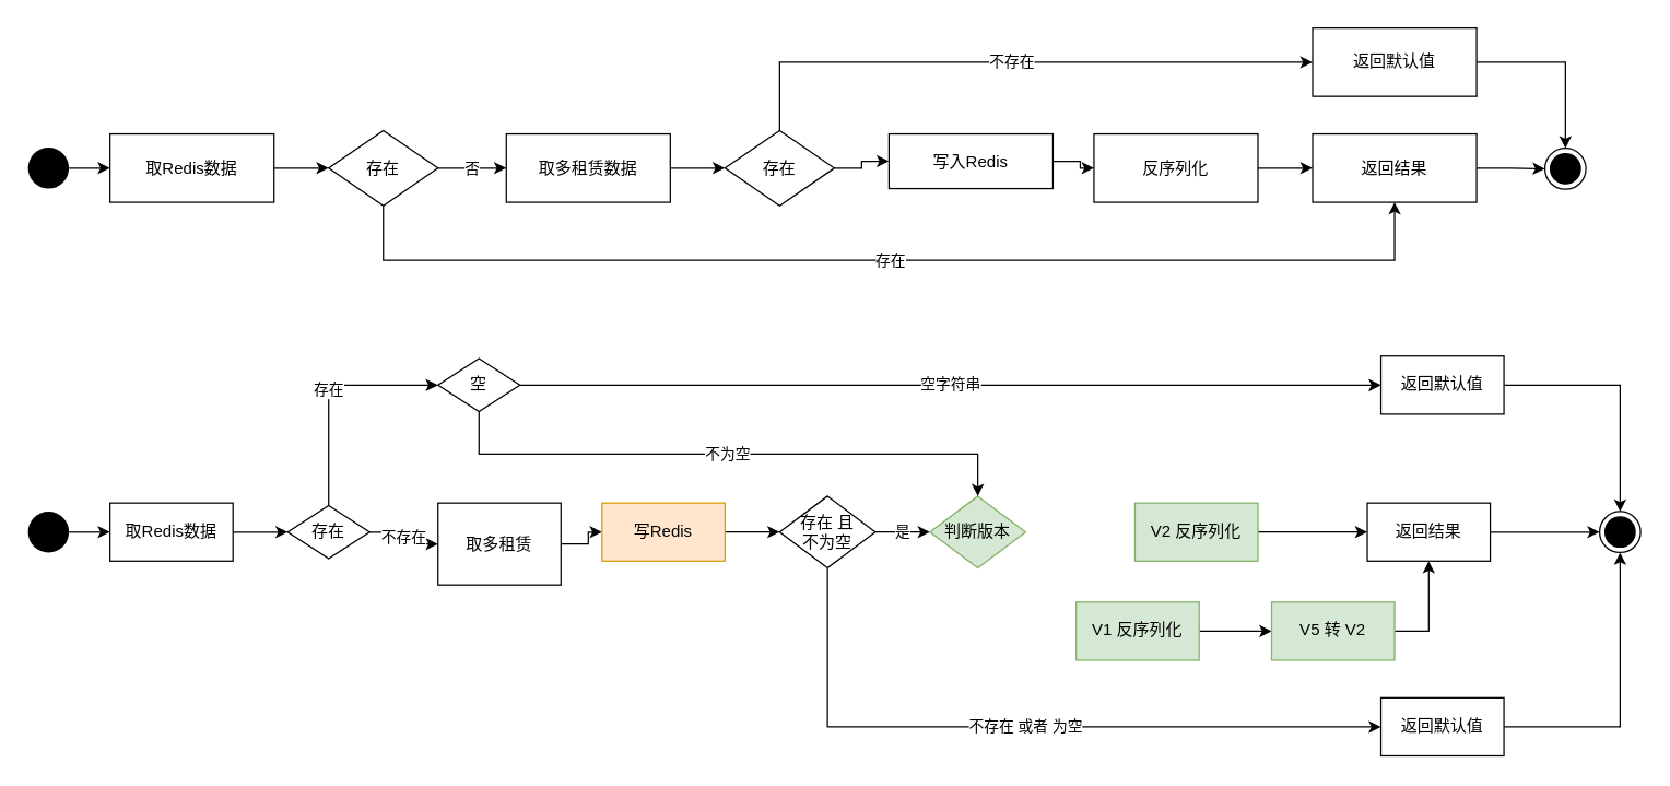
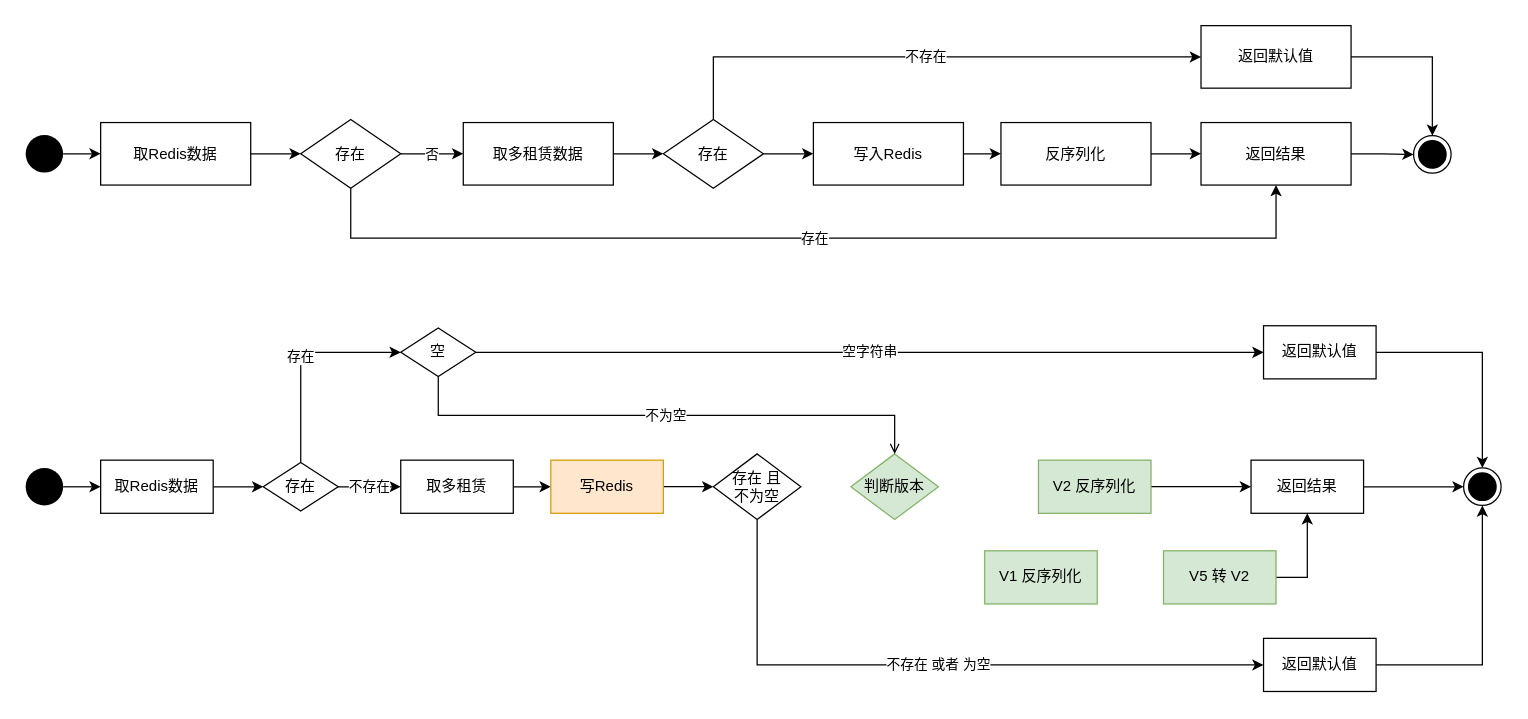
  <mxCell id="0" />
  <mxCell id="1" parent="0" />
  <mxCell id="2" value="" style="edgeStyle=orthogonalEdgeStyle;rounded=0;orthogonalLoop=1;jettySize=auto;html=1;" edge="1" parent="1" source="3" target="8"><mxGeometry relative="1" as="geometry" /></mxCell>
  <mxCell id="3" value="取Redis数据" style="rounded=0;whiteSpace=wrap;html=1;" vertex="1" parent="1"><mxGeometry x="80" y="97.5" width="120" height="50" as="geometry" /></mxCell>
  <mxCell id="4" value="" style="edgeStyle=orthogonalEdgeStyle;rounded=0;orthogonalLoop=1;jettySize=auto;html=1;" edge="1" parent="1" source="5" target="11"><mxGeometry relative="1" as="geometry" /></mxCell>
  <mxCell id="5" value="取多租赁数据" style="rounded=0;whiteSpace=wrap;html=1;" vertex="1" parent="1"><mxGeometry x="370" y="97.5" width="120" height="50" as="geometry" /></mxCell>
  <mxCell id="6" value="否" style="edgeStyle=orthogonalEdgeStyle;rounded=0;orthogonalLoop=1;jettySize=auto;html=1;" edge="1" parent="1" source="8" target="5"><mxGeometry relative="1" as="geometry" /></mxCell>
  <mxCell id="7" value="存在" style="edgeStyle=orthogonalEdgeStyle;rounded=0;orthogonalLoop=1;jettySize=auto;html=1;exitX=0.5;exitY=1;exitDx=0;exitDy=0;entryX=0.5;entryY=1;entryDx=0;entryDy=0;" edge="1" parent="1" source="8" target="17"><mxGeometry relative="1" as="geometry"><Array as="points"><mxPoint x="280" y="190" /><mxPoint x="1020" y="190" /></Array></mxGeometry></mxCell>
  <mxCell id="8" value="存在" style="rhombus;whiteSpace=wrap;html=1;" vertex="1" parent="1"><mxGeometry x="240" y="95" width="80" height="55" as="geometry" /></mxCell>
  <mxCell id="9" value="" style="edgeStyle=orthogonalEdgeStyle;rounded=0;orthogonalLoop=1;jettySize=auto;html=1;" edge="1" parent="1" source="11" target="13"><mxGeometry relative="1" as="geometry" /></mxCell>
  <mxCell id="10" value="不存在" style="edgeStyle=orthogonalEdgeStyle;rounded=0;orthogonalLoop=1;jettySize=auto;html=1;exitX=0.5;exitY=0;exitDx=0;exitDy=0;entryX=0;entryY=0.5;entryDx=0;entryDy=0;" edge="1" parent="1" source="11" target="20"><mxGeometry relative="1" as="geometry" /></mxCell>
  <mxCell id="11" value="存在" style="rhombus;whiteSpace=wrap;html=1;" vertex="1" parent="1"><mxGeometry x="530" y="95" width="80" height="55" as="geometry" /></mxCell>
  <mxCell id="12" value="" style="edgeStyle=orthogonalEdgeStyle;rounded=0;orthogonalLoop=1;jettySize=auto;html=1;" edge="1" parent="1" source="13" target="15"><mxGeometry relative="1" as="geometry" /></mxCell>
- <mxCell id="13" value="写入Redis" style="rounded=0;whiteSpace=wrap;html=1;" vertex="1" parent="1"><mxGeometry x="650" y="97.5" width="120" height="40" as="geometry" /></mxCell>
+ <mxCell id="13" value="写入Redis" style="rounded=0;whiteSpace=wrap;html=1;" vertex="1" parent="1"><mxGeometry x="650" y="97.5" width="120" height="50" as="geometry" /></mxCell>
  <mxCell id="14" value="" style="edgeStyle=orthogonalEdgeStyle;rounded=0;orthogonalLoop=1;jettySize=auto;html=1;" edge="1" parent="1" source="15" target="17"><mxGeometry relative="1" as="geometry" /></mxCell>
  <mxCell id="15" value="反序列化" style="rounded=0;whiteSpace=wrap;html=1;" vertex="1" parent="1"><mxGeometry x="800" y="97.5" width="120" height="50" as="geometry" /></mxCell>
  <mxCell id="16" value="" style="edgeStyle=orthogonalEdgeStyle;rounded=0;orthogonalLoop=1;jettySize=auto;html=1;" edge="1" parent="1" source="17" target="18"><mxGeometry relative="1" as="geometry" /></mxCell>
  <mxCell id="17" value="返回结果" style="rounded=0;whiteSpace=wrap;html=1;" vertex="1" parent="1"><mxGeometry x="960" y="97.5" width="120" height="50" as="geometry" /></mxCell>
  <mxCell id="18" value="" style="ellipse;html=1;shape=endState;fillColor=#000000;strokeColor=#000000;" vertex="1" parent="1"><mxGeometry x="1130" y="108" width="30" height="30" as="geometry" /></mxCell>
  <mxCell id="19" style="edgeStyle=orthogonalEdgeStyle;rounded=0;orthogonalLoop=1;jettySize=auto;html=1;exitX=1;exitY=0.5;exitDx=0;exitDy=0;" edge="1" parent="1" source="20" target="18"><mxGeometry relative="1" as="geometry" /></mxCell>
  <mxCell id="20" value="返回默认值" style="rounded=0;whiteSpace=wrap;html=1;" vertex="1" parent="1"><mxGeometry x="960" y="20" width="120" height="50" as="geometry" /></mxCell>
  <mxCell id="21" value="" style="edgeStyle=orthogonalEdgeStyle;rounded=0;orthogonalLoop=1;jettySize=auto;html=1;" edge="1" parent="1" source="22" target="3"><mxGeometry relative="1" as="geometry" /></mxCell>
  <mxCell id="22" value="" style="ellipse;fillColor=#000000;strokeColor=none;" vertex="1" parent="1"><mxGeometry x="20" y="107.5" width="30" height="30" as="geometry" /></mxCell>
  <mxCell id="23" value="" style="edgeStyle=orthogonalEdgeStyle;rounded=0;orthogonalLoop=1;jettySize=auto;html=1;" edge="1" parent="1" source="24" target="29"><mxGeometry relative="1" as="geometry" /></mxCell>
  <mxCell id="24" value="取Redis数据" style="rounded=0;whiteSpace=wrap;html=1;" vertex="1" parent="1"><mxGeometry x="80" y="367.5" width="90" height="42.5" as="geometry" /></mxCell>
  <mxCell id="25" value="" style="edgeStyle=orthogonalEdgeStyle;rounded=0;orthogonalLoop=1;jettySize=auto;html=1;" edge="1" parent="1" source="26" target="24"><mxGeometry relative="1" as="geometry" /></mxCell>
  <mxCell id="26" value="" style="ellipse;fillColor=#000000;strokeColor=none;" vertex="1" parent="1"><mxGeometry x="20" y="373.75" width="30" height="30" as="geometry" /></mxCell>
  <mxCell id="27" value="不存在" style="edgeStyle=orthogonalEdgeStyle;rounded=0;orthogonalLoop=1;jettySize=auto;html=1;" edge="1" parent="1" source="29" target="31"><mxGeometry relative="1" as="geometry" /></mxCell>
  <mxCell id="28" value="存在" style="edgeStyle=orthogonalEdgeStyle;rounded=0;orthogonalLoop=1;jettySize=auto;html=1;exitX=0.5;exitY=0;exitDx=0;exitDy=0;entryX=0;entryY=0.5;entryDx=0;entryDy=0;" edge="1" parent="1" source="29" target="45"><mxGeometry relative="1" as="geometry" /></mxCell>
  <mxCell id="29" value="存在" style="rhombus;whiteSpace=wrap;html=1;" vertex="1" parent="1"><mxGeometry x="210" y="369.38" width="60" height="38.75" as="geometry" /></mxCell>
  <mxCell id="30" value="" style="edgeStyle=orthogonalEdgeStyle;rounded=0;orthogonalLoop=1;jettySize=auto;html=1;" edge="1" parent="1" source="31" target="33"><mxGeometry relative="1" as="geometry" /></mxCell>
- <mxCell id="31" value="取多租赁" style="rounded=0;whiteSpace=wrap;html=1;" vertex="1" parent="1"><mxGeometry x="320" y="367.5" width="90" height="60" as="geometry" /></mxCell>
+ <mxCell id="31" value="取多租赁" style="rounded=0;whiteSpace=wrap;html=1;" vertex="1" parent="1"><mxGeometry x="320" y="367.5" width="90" height="42.5" as="geometry" /></mxCell>
  <mxCell id="32" value="" style="edgeStyle=orthogonalEdgeStyle;rounded=0;orthogonalLoop=1;jettySize=auto;html=1;" edge="1" parent="1" source="33" target="36"><mxGeometry relative="1" as="geometry" /></mxCell>
  <mxCell id="33" value="写Redis" style="rounded=0;whiteSpace=wrap;html=1;fillColor=#ffe6cc;strokeColor=#d79b00;" vertex="1" parent="1"><mxGeometry x="440" y="367.5" width="90" height="42.5" as="geometry" /></mxCell>
- <mxCell id="34" value="是" style="edgeStyle=orthogonalEdgeStyle;rounded=0;orthogonalLoop=1;jettySize=auto;html=1;" edge="1" parent="1" source="36" target="37"><mxGeometry relative="1" as="geometry" /></mxCell>
  <mxCell id="35" value="不存在 或者 为空" style="edgeStyle=orthogonalEdgeStyle;rounded=0;orthogonalLoop=1;jettySize=auto;html=1;exitX=0.5;exitY=1;exitDx=0;exitDy=0;entryX=0;entryY=0.5;entryDx=0;entryDy=0;" edge="1" parent="1" source="36" target="53"><mxGeometry relative="1" as="geometry" /></mxCell>
  <mxCell id="36" value="存在 且&lt;br&gt;不为空" style="rhombus;whiteSpace=wrap;html=1;" vertex="1" parent="1"><mxGeometry x="570" y="362.5" width="70" height="52.5" as="geometry" /></mxCell>
  <mxCell id="37" value="判断版本" style="rhombus;whiteSpace=wrap;html=1;fillColor=#d5e8d4;strokeColor=#82b366;" vertex="1" parent="1"><mxGeometry x="680" y="362.5" width="70" height="52.5" as="geometry" /></mxCell>
  <mxCell id="38" value="" style="edgeStyle=orthogonalEdgeStyle;rounded=0;orthogonalLoop=1;jettySize=auto;html=1;" edge="1" parent="1" source="39" target="41"><mxGeometry relative="1" as="geometry" /></mxCell>
  <mxCell id="39" value="V2 反序列化" style="rounded=0;whiteSpace=wrap;html=1;fillColor=#d5e8d4;strokeColor=#82b366;" vertex="1" parent="1"><mxGeometry x="830" y="367.51" width="90" height="42.5" as="geometry" /></mxCell>
  <mxCell id="40" value="" style="edgeStyle=orthogonalEdgeStyle;rounded=0;orthogonalLoop=1;jettySize=auto;html=1;" edge="1" parent="1" source="41" target="42"><mxGeometry relative="1" as="geometry" /></mxCell>
  <mxCell id="41" value="返回结果" style="rounded=0;whiteSpace=wrap;html=1;" vertex="1" parent="1"><mxGeometry x="1000" y="367.5" width="90" height="42.5" as="geometry" /></mxCell>
  <mxCell id="42" value="" style="ellipse;html=1;shape=endState;fillColor=#000000;strokeColor=#000000;" vertex="1" parent="1"><mxGeometry x="1170" y="373.76" width="30" height="30" as="geometry" /></mxCell>
  <mxCell id="43" value="空字符串" style="edgeStyle=orthogonalEdgeStyle;rounded=0;orthogonalLoop=1;jettySize=auto;html=1;exitX=1;exitY=0.5;exitDx=0;exitDy=0;" edge="1" parent="1" source="45" target="47"><mxGeometry relative="1" as="geometry" /></mxCell>
- <mxCell id="44" value="不为空" style="edgeStyle=orthogonalEdgeStyle;rounded=0;orthogonalLoop=1;jettySize=auto;html=1;exitX=0.5;exitY=1;exitDx=0;exitDy=0;entryX=0.5;entryY=0;entryDx=0;entryDy=0;" edge="1" parent="1" source="45" target="37"><mxGeometry relative="1" as="geometry" /></mxCell>
+ <mxCell id="44" value="不为空" style="edgeStyle=orthogonalEdgeStyle;rounded=0;orthogonalLoop=1;jettySize=auto;html=1;exitX=0.5;exitY=1;exitDx=0;exitDy=0;entryX=0.5;entryY=0;entryDx=0;entryDy=0;endArrow=open;" edge="1" parent="1" source="45" target="37"><mxGeometry relative="1" as="geometry" /></mxCell>
  <mxCell id="45" value="空" style="rhombus;whiteSpace=wrap;html=1;" vertex="1" parent="1"><mxGeometry x="320" y="261.88" width="60" height="38.75" as="geometry" /></mxCell>
  <mxCell id="46" style="edgeStyle=orthogonalEdgeStyle;rounded=0;orthogonalLoop=1;jettySize=auto;html=1;exitX=1;exitY=0.5;exitDx=0;exitDy=0;" edge="1" parent="1" source="47" target="42"><mxGeometry relative="1" as="geometry" /></mxCell>
  <mxCell id="47" value="返回默认值" style="rounded=0;whiteSpace=wrap;html=1;" vertex="1" parent="1"><mxGeometry x="1010" y="260" width="90" height="42.5" as="geometry" /></mxCell>
- <mxCell id="48" value="" style="edgeStyle=orthogonalEdgeStyle;rounded=0;orthogonalLoop=1;jettySize=auto;html=1;" edge="1" parent="1" source="49" target="51"><mxGeometry relative="1" as="geometry" /></mxCell>
  <mxCell id="49" value="V1 反序列化" style="rounded=0;whiteSpace=wrap;html=1;fillColor=#d5e8d4;strokeColor=#82b366;" vertex="1" parent="1"><mxGeometry x="787" y="440" width="90" height="42.5" as="geometry" /></mxCell>
  <mxCell id="50" style="edgeStyle=orthogonalEdgeStyle;rounded=0;orthogonalLoop=1;jettySize=auto;html=1;exitX=1;exitY=0.5;exitDx=0;exitDy=0;" edge="1" parent="1" source="51" target="41"><mxGeometry relative="1" as="geometry" /></mxCell>
  <mxCell id="51" value="V5 转 V2" style="rounded=0;whiteSpace=wrap;html=1;fillColor=#d5e8d4;strokeColor=#82b366;" vertex="1" parent="1"><mxGeometry x="930" y="440" width="90" height="42.5" as="geometry" /></mxCell>
  <mxCell id="52" style="edgeStyle=orthogonalEdgeStyle;rounded=0;orthogonalLoop=1;jettySize=auto;html=1;exitX=1;exitY=0.5;exitDx=0;exitDy=0;entryX=0.5;entryY=1;entryDx=0;entryDy=0;" edge="1" parent="1" source="53" target="42"><mxGeometry relative="1" as="geometry" /></mxCell>
  <mxCell id="53" value="返回默认值" style="rounded=0;whiteSpace=wrap;html=1;" vertex="1" parent="1"><mxGeometry x="1010" y="510" width="90" height="42.5" as="geometry" /></mxCell>
